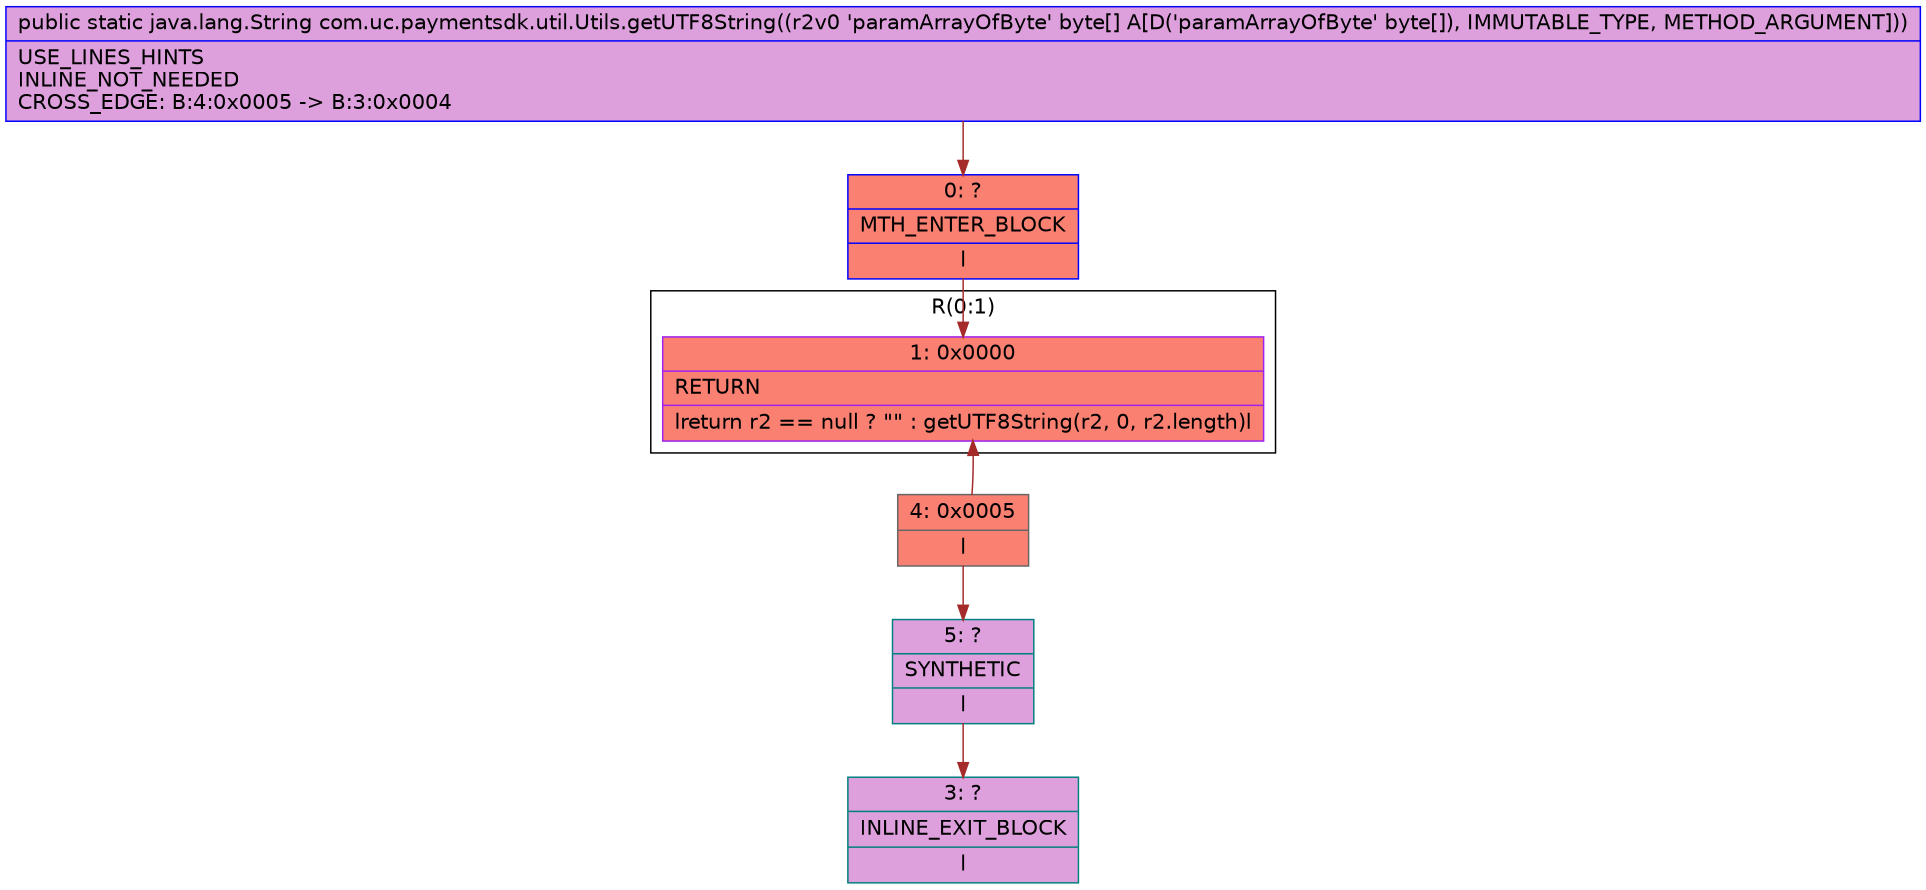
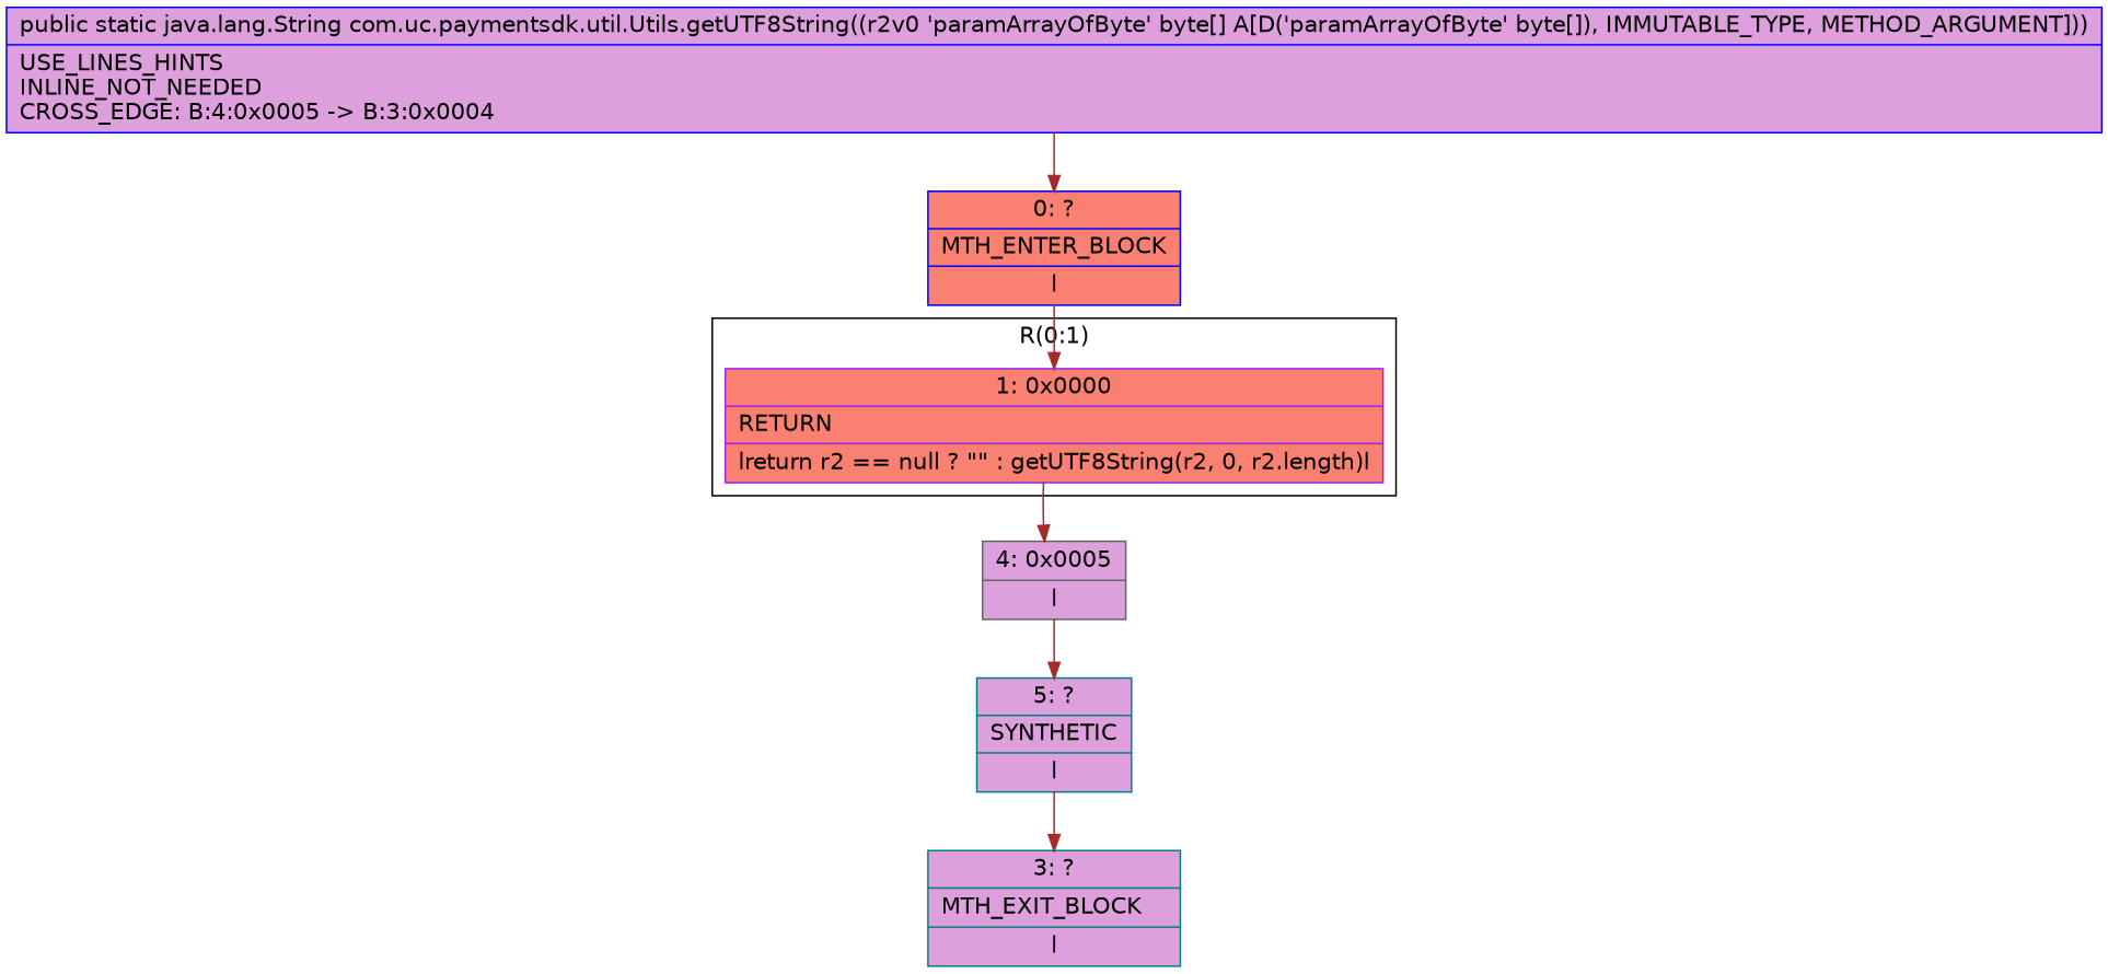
  digraph {
    fontname="DejaVu Sans"
    node [color=teal fillcolor=salmon fontname="DejaVu Sans" shape=record style=filled]
    edge [color=brown fontname="DejaVu Sans"]
    n1 [color=purple label="{1\:\ 0x0000|RETURN\l|lreturn r2 == null ? \"\" : getUTF8String(r2, 0, r2.length)l}"]
-   n2 [color=gray40 label="{4\:\ 0x0005|l}"]
+   n2 [color=gray40 fillcolor=plum label="{4\:\ 0x0005|l}"]
    n3 [fillcolor=plum label="{5\:\ ?|SYNTHETIC\l|l}"]
    n4 [color=blue label="{0\:\ ?|MTH_ENTER_BLOCK\l|l}"]
-   n5 [fillcolor=plum label="{3\:\ ?|INLINE_EXIT_BLOCK\l|l}"]
+   n5 [fillcolor=plum label="{3\:\ ?|MTH_EXIT_BLOCK\l|l}"]
    n6 [color=blue fillcolor=plum label="{public static java.lang.String com.uc.paymentsdk.util.Utils.getUTF8String((r2v0 'paramArrayOfByte' byte[] A[D('paramArrayOfByte' byte[]), IMMUTABLE_TYPE, METHOD_ARGUMENT]))  | USE_LINES_HINTS\lINLINE_NOT_NEEDED\lCROSS_EDGE: B:4:0x0005 \-\> B:3:0x0004\l}"]
    subgraph cluster_1 {
      label="R(0:1)"
      n1
    }
-   n2 -> n1
+   n1 -> n2
    n2 -> n3
    n3 -> n5
    n4 -> n1
    n6 -> n4
  }
